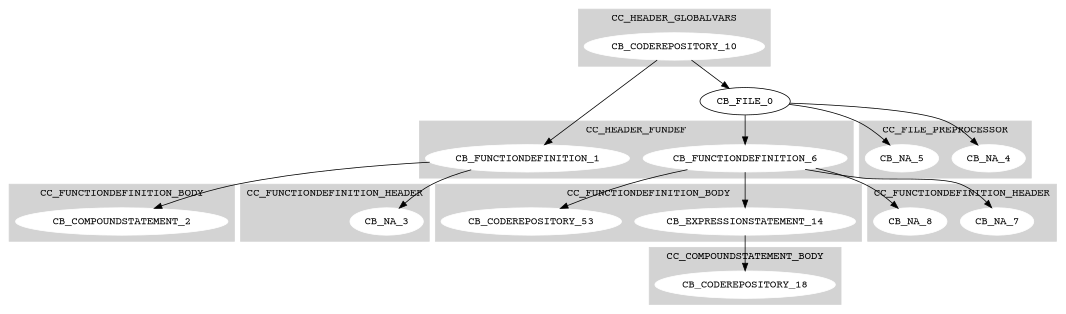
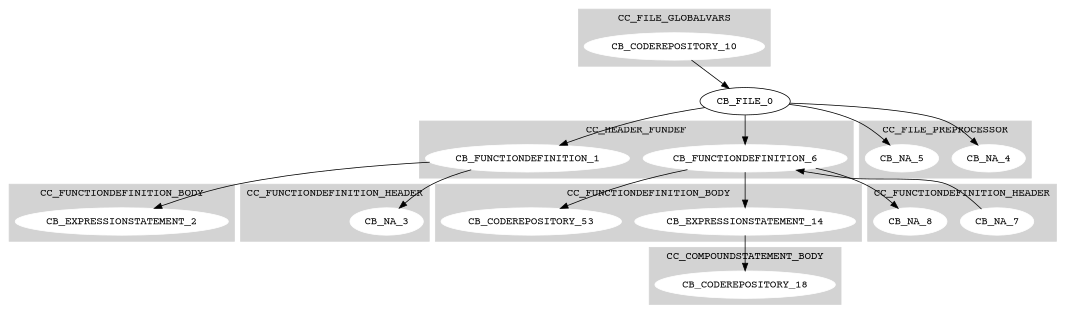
  digraph {
    fontname="Courier Prime"
    node [color=white fontname="Courier Prime" style=filled]
    edge [fontname="Courier Prime"]
    CB_NA_4
    CB_NA_5
    CB_CODEREPOSITORY_10
    CB_FUNCTIONDEFINITION_1
    CB_FUNCTIONDEFINITION_6
-   CB_COMPOUNDSTATEMENT_2
+   CB_COMPOUNDSTATEMENT_2 [label=CB_EXPRESSIONSTATEMENT_2]
    CB_NA_3
    CB_EXPRESSIONSTATEMENT_14
    CB_CODEREPOSITORY_53
    CB_NA_7
    CB_NA_8
    CB_CODEREPOSITORY_18
    CB_FILE_0 [color="" style=""]
    subgraph cluster_1 {
      color=lightgrey
      label=CC_FILE_PREPROCESSOR
      style=filled
      CB_NA_4
      CB_NA_5
    }
    subgraph cluster_2 {
      color=lightgrey
-     label=CC_HEADER_GLOBALVARS
+     label=CC_FILE_GLOBALVARS
      style=filled
      CB_CODEREPOSITORY_10
    }
    subgraph cluster_3 {
      color=lightgrey
      label=CC_HEADER_FUNDEF
      style=filled
      CB_FUNCTIONDEFINITION_1
      CB_FUNCTIONDEFINITION_6
    }
    subgraph cluster_4 {
      color=lightgrey
      label=CC_FUNCTIONDEFINITION_BODY
      style=filled
      CB_COMPOUNDSTATEMENT_2
    }
    subgraph cluster_5 {
      color=lightgrey
      label=CC_FUNCTIONDEFINITION_HEADER
      style=filled
      CB_NA_3
    }
    subgraph cluster_6 {
      color=lightgrey
      label=CC_FUNCTIONDEFINITION_BODY
      style=filled
      CB_EXPRESSIONSTATEMENT_14
      CB_CODEREPOSITORY_53
    }
    subgraph cluster_7 {
      color=lightgrey
      label=CC_FUNCTIONDEFINITION_HEADER
      style=filled
      CB_NA_7
      CB_NA_8
    }
    subgraph cluster_8 {
      color=lightgrey
      label=CC_COMPOUNDSTATEMENT_BODY
      style=filled
      CB_CODEREPOSITORY_18
    }
    CB_CODEREPOSITORY_10 -> CB_FILE_0
    CB_FUNCTIONDEFINITION_1 -> CB_COMPOUNDSTATEMENT_2
    CB_FUNCTIONDEFINITION_1 -> CB_NA_3
    CB_FUNCTIONDEFINITION_6 -> CB_EXPRESSIONSTATEMENT_14
    CB_FUNCTIONDEFINITION_6 -> CB_CODEREPOSITORY_53
-   CB_FUNCTIONDEFINITION_6 -> CB_NA_7
+   CB_NA_7 -> CB_FUNCTIONDEFINITION_6
    CB_FUNCTIONDEFINITION_6 -> CB_NA_8
    CB_EXPRESSIONSTATEMENT_14 -> CB_CODEREPOSITORY_18
    CB_FILE_0 -> CB_NA_4
    CB_FILE_0 -> CB_NA_5
-   CB_CODEREPOSITORY_10 -> CB_FUNCTIONDEFINITION_1
+   CB_FILE_0 -> CB_FUNCTIONDEFINITION_1
    CB_FILE_0 -> CB_FUNCTIONDEFINITION_6
  }
